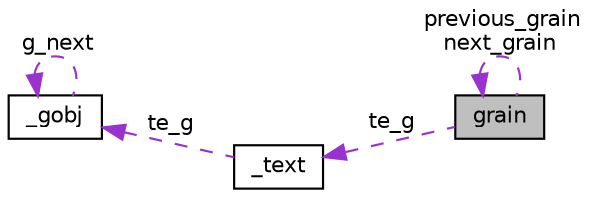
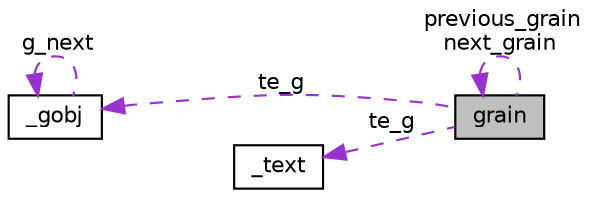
  digraph {
    rankdir=LR
    node [color=black fillcolor=white fontname=Helvetica fontsize=10 shape=record style=filled]
    edge [color=darkorchid3 dir=back fontname=Helvetica fontsize=10 labelfontname=Helvetica labelfontsize=10 style=dashed]
    n1 [fillcolor=grey75 fontcolor=black height=0.2 label=grain width=0.4]
    n2 [height=0.2 label=_text width=0.4]
    n3 [height=0.2 label=_gobj width=0.4]
    n1 -> n1 [label=" previous_grain\nnext_grain"]
    n2 -> n1 [label=" te_g"]
-   n3 -> n2 [label=" te_g"]
+   n3 -> n1 [label=" te_g"]
    n3 -> n3 [label=" g_next"]
  }
